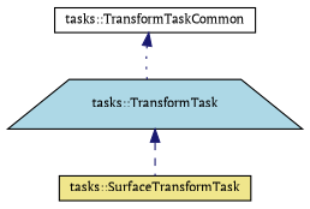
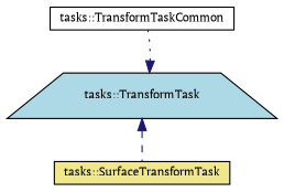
  digraph {
    fontname="PT Serif"
    node [color=black fontname="PT Serif" fontsize=10 shape=box style=filled]
    edge [color=midnightblue dir=back fontname="PT Serif" fontsize=10 labelfontname=Helvetica labelfontsize=10]
    n1 [fillcolor=white fontcolor=black height=0.2 label="tasks::TransformTaskCommon" width=0.4]
    n2 [fillcolor=lightblue height=0.2 label="tasks::TransformTask" shape=trapezium width=0.4]
    n3 [fillcolor=khaki height=0.2 label="tasks::SurfaceTransformTask" width=0.4]
-   n1 -> n2 [style=dotted]
+   n2 -> n1 [style=dotted]
    n2 -> n3 [style=dashed]
  }
